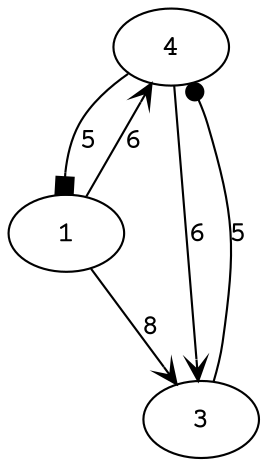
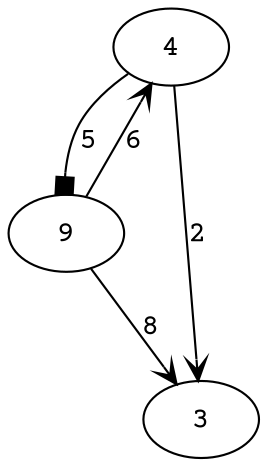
  digraph {
    fontname="Courier Prime"
    node [fontname="Courier Prime"]
    edge [arrowhead=vee fontname="Courier Prime"]
    n1 [label=4]
-   1
+   1 [label=9]
    3
    n1 -> 1 [arrowhead=box label=5]
-   n1 -> 3 [label=6]
+   n1 -> 3 [label=2]
    1 -> n1 [label=6]
    1 -> 3 [label=8]
-   3 -> n1 [arrowhead=dot label=5]
  }
